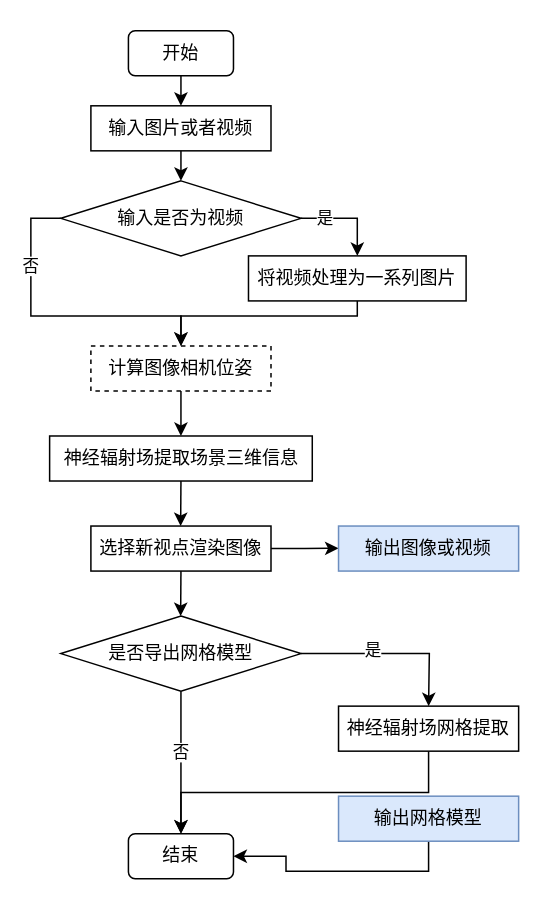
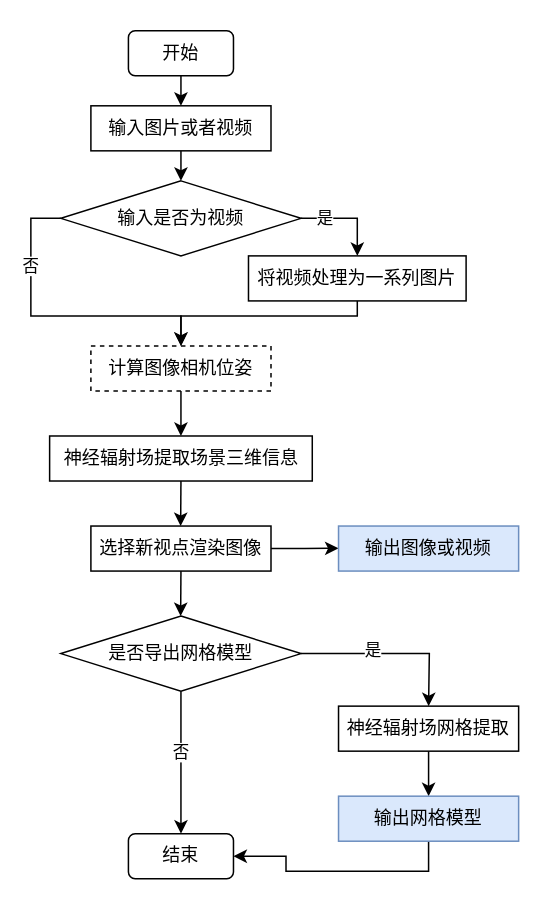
  <mxCell id="0" />
  <mxCell id="1" parent="0" />
  <mxCell id="2" style="edgeStyle=orthogonalEdgeStyle;rounded=0;orthogonalLoop=1;jettySize=auto;html=1;exitX=0.5;exitY=1;exitDx=0;exitDy=0;entryX=0.5;entryY=0;entryDx=0;entryDy=0;" edge="1" parent="1" source="3" target="5"><mxGeometry relative="1" as="geometry" /></mxCell>
  <mxCell id="3" value="开始" style="rounded=1;whiteSpace=wrap;html=1;" vertex="1" parent="1"><mxGeometry x="85" y="20" width="70" height="30" as="geometry" /></mxCell>
  <mxCell id="4" style="edgeStyle=orthogonalEdgeStyle;rounded=0;orthogonalLoop=1;jettySize=auto;html=1;exitX=0.5;exitY=1;exitDx=0;exitDy=0;entryX=0.5;entryY=0;entryDx=0;entryDy=0;" edge="1" parent="1" source="5" target="10"><mxGeometry relative="1" as="geometry" /></mxCell>
  <mxCell id="5" value="输入图片或者视频" style="rounded=0;whiteSpace=wrap;html=1;" vertex="1" parent="1"><mxGeometry x="60" y="70" width="120" height="30" as="geometry" /></mxCell>
  <mxCell id="6" style="edgeStyle=orthogonalEdgeStyle;rounded=0;orthogonalLoop=1;jettySize=auto;html=1;exitX=1;exitY=0.5;exitDx=0;exitDy=0;entryX=0.5;entryY=0;entryDx=0;entryDy=0;" edge="1" parent="1" source="10" target="12"><mxGeometry relative="1" as="geometry" /></mxCell>
  <mxCell id="7" value="是" style="edgeLabel;html=1;align=center;verticalAlign=middle;resizable=0;points=[];" vertex="1" connectable="0" parent="6"><mxGeometry x="-0.524" y="1" relative="1" as="geometry"><mxPoint as="offset" /></mxGeometry></mxCell>
  <mxCell id="8" style="edgeStyle=orthogonalEdgeStyle;rounded=0;orthogonalLoop=1;jettySize=auto;html=1;exitX=0;exitY=0.5;exitDx=0;exitDy=0;entryX=0.5;entryY=0;entryDx=0;entryDy=0;" edge="1" parent="1" source="10" target="14"><mxGeometry relative="1" as="geometry"><Array as="points"><mxPoint x="20" y="145" /><mxPoint x="20" y="210" /><mxPoint x="120" y="210" /></Array></mxGeometry></mxCell>
  <mxCell id="9" value="否" style="edgeLabel;html=1;align=center;verticalAlign=middle;resizable=0;points=[];" vertex="1" connectable="0" parent="8"><mxGeometry x="-0.504" y="-1" relative="1" as="geometry"><mxPoint as="offset" /></mxGeometry></mxCell>
  <mxCell id="10" value="输入是否为视频" style="rhombus;whiteSpace=wrap;html=1;" vertex="1" parent="1"><mxGeometry x="40" y="120" width="160" height="50" as="geometry" /></mxCell>
  <mxCell id="11" style="edgeStyle=orthogonalEdgeStyle;rounded=0;orthogonalLoop=1;jettySize=auto;html=1;exitX=0.5;exitY=1;exitDx=0;exitDy=0;entryX=0.5;entryY=0;entryDx=0;entryDy=0;" edge="1" parent="1" source="12" target="14"><mxGeometry relative="1" as="geometry"><Array as="points"><mxPoint x="238" y="210" /><mxPoint x="120" y="210" /></Array></mxGeometry></mxCell>
  <mxCell id="12" value="将视频处理为一系列图片" style="rounded=0;whiteSpace=wrap;html=1;" vertex="1" parent="1"><mxGeometry x="165" y="170" width="145" height="30" as="geometry" /></mxCell>
  <mxCell id="13" style="edgeStyle=orthogonalEdgeStyle;rounded=0;orthogonalLoop=1;jettySize=auto;html=1;exitX=0.5;exitY=1;exitDx=0;exitDy=0;entryX=0.5;entryY=0;entryDx=0;entryDy=0;" edge="1" parent="1" source="14" target="16"><mxGeometry relative="1" as="geometry" /></mxCell>
  <mxCell id="14" value="计算图像相机位姿" style="rounded=0;whiteSpace=wrap;html=1;dashed=1;" vertex="1" parent="1"><mxGeometry x="60" y="230" width="120" height="30" as="geometry" /></mxCell>
  <mxCell id="15" style="edgeStyle=orthogonalEdgeStyle;rounded=0;orthogonalLoop=1;jettySize=auto;html=1;exitX=0.5;exitY=1;exitDx=0;exitDy=0;" edge="1" parent="1" source="16"><mxGeometry relative="1" as="geometry"><mxPoint x="119.793" y="350" as="targetPoint" /></mxGeometry></mxCell>
  <mxCell id="16" value="神经辐射场提取场景三维信息" style="rounded=0;whiteSpace=wrap;html=1;" vertex="1" parent="1"><mxGeometry x="32.5" y="290" width="175" height="30" as="geometry" /></mxCell>
  <mxCell id="17" style="edgeStyle=orthogonalEdgeStyle;rounded=0;orthogonalLoop=1;jettySize=auto;html=1;exitX=1;exitY=0.5;exitDx=0;exitDy=0;" edge="1" parent="1" source="19"><mxGeometry relative="1" as="geometry"><mxPoint x="225" y="364.793" as="targetPoint" /></mxGeometry></mxCell>
  <mxCell id="18" style="edgeStyle=orthogonalEdgeStyle;rounded=0;orthogonalLoop=1;jettySize=auto;html=1;exitX=0.5;exitY=1;exitDx=0;exitDy=0;" edge="1" parent="1" source="19"><mxGeometry relative="1" as="geometry"><mxPoint x="119.793" y="410" as="targetPoint" /></mxGeometry></mxCell>
  <mxCell id="19" value="选择新视点渲染图像" style="rounded=0;whiteSpace=wrap;html=1;" vertex="1" parent="1"><mxGeometry x="60" y="350" width="120" height="30" as="geometry" /></mxCell>
  <mxCell id="20" style="edgeStyle=orthogonalEdgeStyle;rounded=0;orthogonalLoop=1;jettySize=auto;html=1;exitX=0.5;exitY=1;exitDx=0;exitDy=0;" edge="1" parent="1" source="19" target="19"><mxGeometry relative="1" as="geometry" /></mxCell>
  <mxCell id="21" value="输出图像或视频" style="rounded=0;whiteSpace=wrap;html=1;fillColor=#dae8fc;strokeColor=#6c8ebf;" vertex="1" parent="1"><mxGeometry x="225" y="350" width="120" height="30" as="geometry" /></mxCell>
  <mxCell id="22" style="edgeStyle=orthogonalEdgeStyle;rounded=0;orthogonalLoop=1;jettySize=auto;html=1;exitX=0.5;exitY=1;exitDx=0;exitDy=0;entryX=0.5;entryY=0;entryDx=0;entryDy=0;" edge="1" parent="1" source="26" target="27"><mxGeometry relative="1" as="geometry"><mxPoint x="120" y="500" as="targetPoint" /></mxGeometry></mxCell>
  <mxCell id="23" value="否" style="edgeLabel;html=1;align=center;verticalAlign=middle;resizable=0;points=[];" vertex="1" connectable="0" parent="22"><mxGeometry x="-0.168" y="-1" relative="1" as="geometry"><mxPoint as="offset" /></mxGeometry></mxCell>
  <mxCell id="24" style="edgeStyle=orthogonalEdgeStyle;rounded=0;orthogonalLoop=1;jettySize=auto;html=1;exitX=1;exitY=0.5;exitDx=0;exitDy=0;" edge="1" parent="1" source="26"><mxGeometry relative="1" as="geometry"><mxPoint x="285" y="470" as="targetPoint" /></mxGeometry></mxCell>
  <mxCell id="25" value="是" style="edgeLabel;html=1;align=center;verticalAlign=middle;resizable=0;points=[];" vertex="1" connectable="0" parent="24"><mxGeometry x="-0.22" y="3" relative="1" as="geometry"><mxPoint as="offset" /></mxGeometry></mxCell>
  <mxCell id="26" value="是否导出网格模型" style="rhombus;whiteSpace=wrap;html=1;" vertex="1" parent="1"><mxGeometry x="40" y="410" width="160" height="50" as="geometry" /></mxCell>
  <mxCell id="27" value="结束" style="rounded=1;whiteSpace=wrap;html=1;" vertex="1" parent="1"><mxGeometry x="85" y="555" width="70" height="30" as="geometry" /></mxCell>
- <mxCell id="28" style="edgeStyle=orthogonalEdgeStyle;rounded=0;orthogonalLoop=1;jettySize=auto;html=1;exitX=0.5;exitY=1;exitDx=0;exitDy=0;" edge="1" parent="1" source="29" target="27"><mxGeometry relative="1" as="geometry" /></mxCell>
+ <mxCell id="28" style="edgeStyle=orthogonalEdgeStyle;rounded=0;orthogonalLoop=1;jettySize=auto;html=1;exitX=0.5;exitY=1;exitDx=0;exitDy=0;entryX=0.5;entryY=0;entryDx=0;entryDy=0;" edge="1" parent="1" source="29" target="31"><mxGeometry relative="1" as="geometry" /></mxCell>
  <mxCell id="29" value="神经辐射场网格提取" style="rounded=0;whiteSpace=wrap;html=1;" vertex="1" parent="1"><mxGeometry x="225" y="470" width="120" height="30" as="geometry" /></mxCell>
  <mxCell id="30" style="edgeStyle=orthogonalEdgeStyle;rounded=0;orthogonalLoop=1;jettySize=auto;html=1;exitX=0.5;exitY=1;exitDx=0;exitDy=0;entryX=1;entryY=0.5;entryDx=0;entryDy=0;" edge="1" parent="1" source="31" target="27"><mxGeometry relative="1" as="geometry" /></mxCell>
  <mxCell id="31" value="输出网格模型" style="rounded=0;whiteSpace=wrap;html=1;fillColor=#dae8fc;strokeColor=#6c8ebf;" vertex="1" parent="1"><mxGeometry x="225" y="530" width="120" height="30" as="geometry" /></mxCell>
